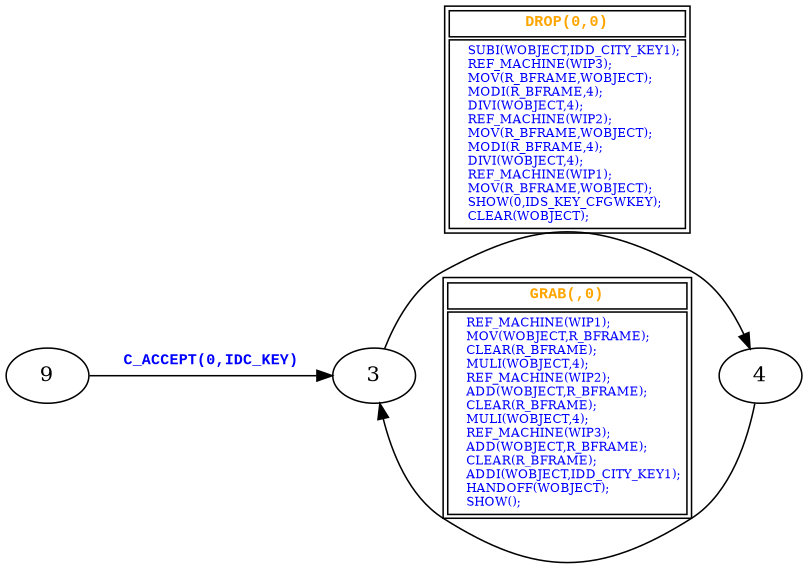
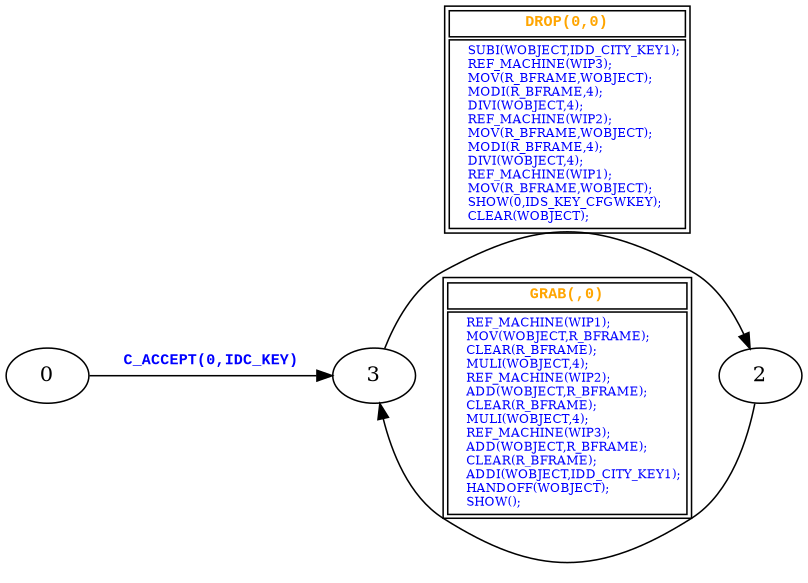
  digraph {
    rankdir=LR
    node [shape=oval]
    edge [fontcolor=orange]
    n1 [label=3]
-   0 [label=9]
-   2 [label=4]
+   0
+   2
    n1 -> 2 [label=< <table border="1"><tr><td><font face="Courier New" point-size="10"><b>DROP(0,0)<br align="left"/></b></font></td></tr> <tr><td><font point-size="8" color ="blue">    SUBI(WOBJECT,IDD_CITY_KEY1);<br align="left"/>    REF_MACHINE(WIP3);<br align="left"/>    MOV(R_BFRAME,WOBJECT);<br align="left"/>    MODI(R_BFRAME,4);<br align="left"/>    DIVI(WOBJECT,4);<br align="left"/>    REF_MACHINE(WIP2);<br align="left"/>    MOV(R_BFRAME,WOBJECT);<br align="left"/>    MODI(R_BFRAME,4);<br align="left"/>    DIVI(WOBJECT,4);<br align="left"/>    REF_MACHINE(WIP1);<br align="left"/>    MOV(R_BFRAME,WOBJECT);<br align="left"/>    SHOW(0,IDS_KEY_CFGWKEY);<br align="left"/>    CLEAR(WOBJECT);<br align="left"/></font></td></tr></table>>]
    0 -> n1 [fontcolor=blue label=< <table border="0"><tr><td><font face="Courier New" point-size="10"><b>C_ACCEPT(0,IDC_KEY)<br align="left"/></b></font></td></tr> </table>>]
    2 -> n1 [label=< <table border="1"><tr><td><font face="Courier New" point-size="10"><b>GRAB(,0)<br align="left"/></b></font></td></tr> <tr><td><font point-size="8" color ="blue">    REF_MACHINE(WIP1);<br align="left"/>    MOV(WOBJECT,R_BFRAME);<br align="left"/>    CLEAR(R_BFRAME);<br align="left"/>    MULI(WOBJECT,4);<br align="left"/>    REF_MACHINE(WIP2);<br align="left"/>    ADD(WOBJECT,R_BFRAME);<br align="left"/>    CLEAR(R_BFRAME);<br align="left"/>    MULI(WOBJECT,4);<br align="left"/>    REF_MACHINE(WIP3);<br align="left"/>    ADD(WOBJECT,R_BFRAME);<br align="left"/>    CLEAR(R_BFRAME);<br align="left"/>    ADDI(WOBJECT,IDD_CITY_KEY1);<br align="left"/>    HANDOFF(WOBJECT);<br align="left"/>    SHOW();<br align="left"/></font></td></tr></table>>]
  }
